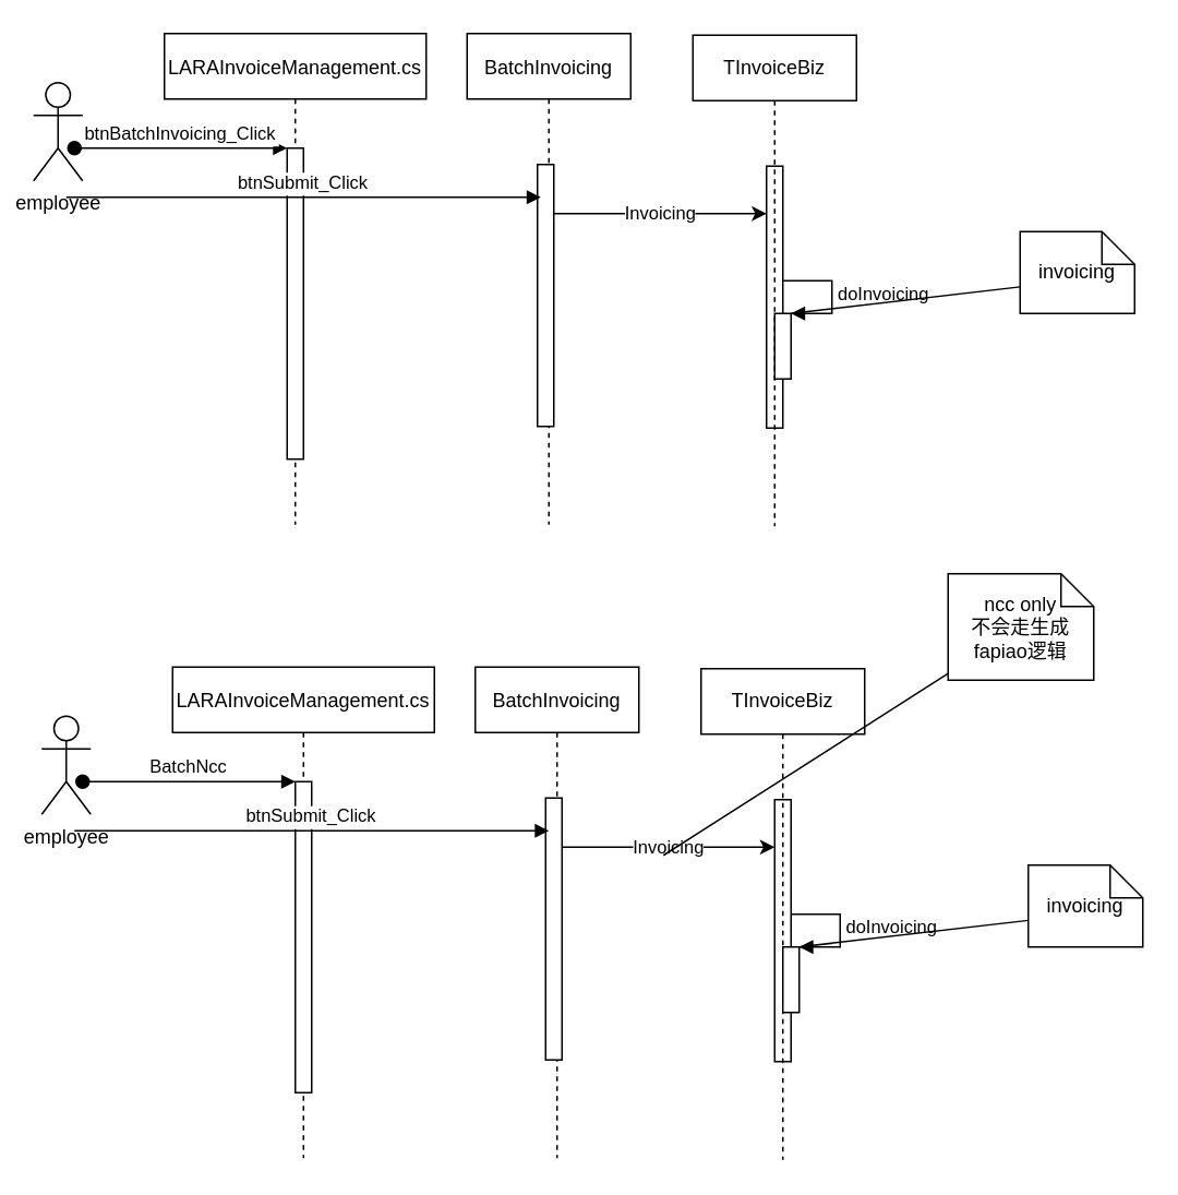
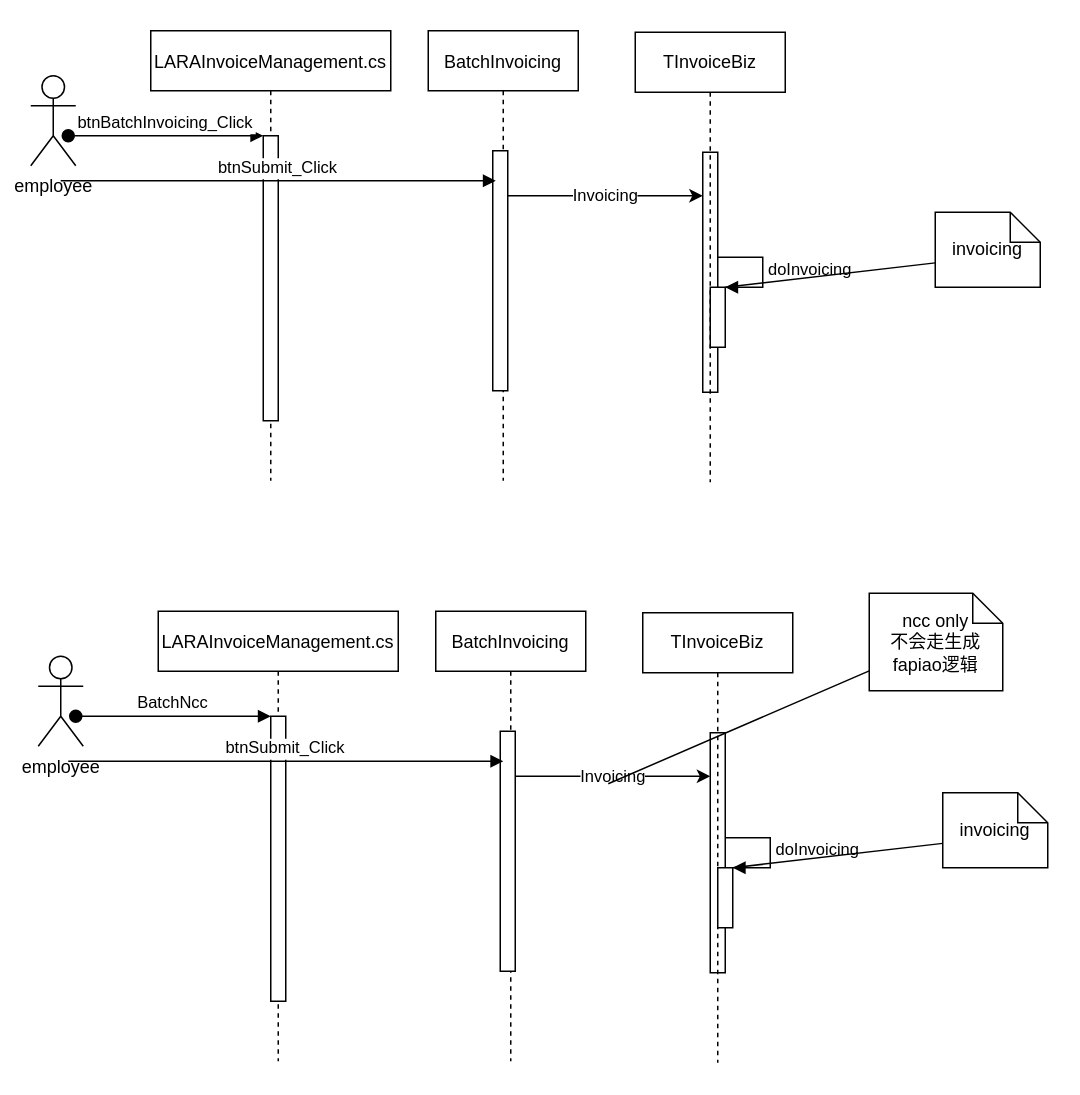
  <mxCell id="0" />
  <mxCell id="1" parent="0" />
  <mxCell id="2" value="LARAInvoiceManagement.cs" style="shape=umlLifeline;perimeter=lifelinePerimeter;container=1;collapsible=0;recursiveResize=0;rounded=0;shadow=0;strokeWidth=1;" parent="1" vertex="1"><mxGeometry x="100" y="20" width="160" height="300" as="geometry" /></mxCell>
  <mxCell id="3" value="" style="points=[];perimeter=orthogonalPerimeter;rounded=0;shadow=0;strokeWidth=1;" parent="2" vertex="1"><mxGeometry x="75" y="70" width="10" height="190" as="geometry" /></mxCell>
  <mxCell id="4" value="btnBatchInvoicing_Click" style="verticalAlign=bottom;startArrow=oval;endArrow=block;startSize=8;shadow=0;strokeWidth=1;" parent="2" target="3" edge="1"><mxGeometry relative="1" as="geometry"><mxPoint x="-55" y="70" as="sourcePoint" /></mxGeometry></mxCell>
  <mxCell id="5" value="BatchInvoicing" style="shape=umlLifeline;perimeter=lifelinePerimeter;container=1;collapsible=0;recursiveResize=0;rounded=0;shadow=0;strokeWidth=1;" parent="1" vertex="1"><mxGeometry x="285" y="20" width="100" height="300" as="geometry" /></mxCell>
  <mxCell id="6" value="" style="points=[];perimeter=orthogonalPerimeter;rounded=0;shadow=0;strokeWidth=1;" parent="5" vertex="1"><mxGeometry x="43" y="80" width="10" height="160" as="geometry" /></mxCell>
  <mxCell id="7" value="btnSubmit_Click" style="verticalAlign=bottom;endArrow=block;shadow=0;strokeWidth=1;" parent="1" edge="1"><mxGeometry relative="1" as="geometry"><mxPoint x="40" y="120" as="sourcePoint" /><mxPoint x="330" y="120" as="targetPoint" /><Array as="points" /></mxGeometry></mxCell>
  <mxCell id="8" value="employee" style="shape=umlActor;verticalLabelPosition=bottom;verticalAlign=top;html=1;" vertex="1" parent="1"><mxGeometry x="20" y="50" width="30" height="60" as="geometry" /></mxCell>
  <mxCell id="9" value="" style="points=[];perimeter=orthogonalPerimeter;rounded=0;shadow=0;strokeWidth=1;" vertex="1" parent="1"><mxGeometry x="468" y="101" width="10" height="160" as="geometry" /></mxCell>
  <mxCell id="10" value="Invoicing" style="edgeStyle=orthogonalEdgeStyle;rounded=0;orthogonalLoop=1;jettySize=auto;html=1;" edge="1" parent="1" source="6" target="9"><mxGeometry relative="1" as="geometry"><Array as="points"><mxPoint x="460" y="130" /><mxPoint x="460" y="130" /></Array></mxGeometry></mxCell>
  <mxCell id="11" value="TInvoiceBiz" style="shape=umlLifeline;perimeter=lifelinePerimeter;whiteSpace=wrap;html=1;container=1;collapsible=0;recursiveResize=0;outlineConnect=0;" vertex="1" parent="1"><mxGeometry x="423" y="21" width="100" height="300" as="geometry" /></mxCell>
  <mxCell id="12" value="" style="html=1;points=[];perimeter=orthogonalPerimeter;" vertex="1" parent="11"><mxGeometry x="50" y="170" width="10" height="40" as="geometry" /></mxCell>
  <mxCell id="13" value="doInvoicing" style="edgeStyle=orthogonalEdgeStyle;html=1;align=left;spacingLeft=2;endArrow=block;rounded=0;entryX=1;entryY=0;" edge="1" target="12" parent="11"><mxGeometry relative="1" as="geometry"><mxPoint x="55" y="150" as="sourcePoint" /><Array as="points"><mxPoint x="85" y="150" /></Array></mxGeometry></mxCell>
  <mxCell id="14" value="invoicing" style="shape=note;size=20;whiteSpace=wrap;html=1;" vertex="1" parent="1"><mxGeometry x="623" y="141" width="70" height="50" as="geometry" /></mxCell>
  <mxCell id="15" value="" style="endArrow=none;html=1;rounded=0;" edge="1" parent="1" source="12" target="14"><mxGeometry relative="1" as="geometry"><mxPoint x="213" y="231" as="sourcePoint" /><mxPoint x="373" y="231" as="targetPoint" /></mxGeometry></mxCell>
  <mxCell id="16" value="LARAInvoiceManagement.cs" style="shape=umlLifeline;perimeter=lifelinePerimeter;container=1;collapsible=0;recursiveResize=0;rounded=0;shadow=0;strokeWidth=1;" vertex="1" parent="1"><mxGeometry x="105" y="407" width="160" height="300" as="geometry" /></mxCell>
  <mxCell id="17" value="" style="points=[];perimeter=orthogonalPerimeter;rounded=0;shadow=0;strokeWidth=1;" vertex="1" parent="16"><mxGeometry x="75" y="70" width="10" height="190" as="geometry" /></mxCell>
  <mxCell id="18" value="BatchNcc" style="verticalAlign=bottom;startArrow=oval;endArrow=block;startSize=8;shadow=0;strokeWidth=1;" edge="1" parent="16" target="17"><mxGeometry relative="1" as="geometry"><mxPoint x="-55" y="70" as="sourcePoint" /></mxGeometry></mxCell>
  <mxCell id="19" value="BatchInvoicing" style="shape=umlLifeline;perimeter=lifelinePerimeter;container=1;collapsible=0;recursiveResize=0;rounded=0;shadow=0;strokeWidth=1;" vertex="1" parent="1"><mxGeometry x="290" y="407" width="100" height="300" as="geometry" /></mxCell>
  <mxCell id="20" value="" style="points=[];perimeter=orthogonalPerimeter;rounded=0;shadow=0;strokeWidth=1;" vertex="1" parent="19"><mxGeometry x="43" y="80" width="10" height="160" as="geometry" /></mxCell>
  <mxCell id="21" value="btnSubmit_Click" style="verticalAlign=bottom;endArrow=block;shadow=0;strokeWidth=1;" edge="1" parent="1"><mxGeometry relative="1" as="geometry"><mxPoint x="45" y="507" as="sourcePoint" /><mxPoint x="335" y="507" as="targetPoint" /><Array as="points" /></mxGeometry></mxCell>
  <mxCell id="22" value="employee" style="shape=umlActor;verticalLabelPosition=bottom;verticalAlign=top;html=1;" vertex="1" parent="1"><mxGeometry x="25" y="437" width="30" height="60" as="geometry" /></mxCell>
  <mxCell id="23" value="" style="points=[];perimeter=orthogonalPerimeter;rounded=0;shadow=0;strokeWidth=1;" vertex="1" parent="1"><mxGeometry x="473" y="488" width="10" height="160" as="geometry" /></mxCell>
  <mxCell id="24" value="Invoicing" style="edgeStyle=orthogonalEdgeStyle;rounded=0;orthogonalLoop=1;jettySize=auto;html=1;" edge="1" parent="1" source="20" target="23"><mxGeometry relative="1" as="geometry"><Array as="points"><mxPoint x="465" y="517" /><mxPoint x="465" y="517" /></Array></mxGeometry></mxCell>
  <mxCell id="25" value="TInvoiceBiz" style="shape=umlLifeline;perimeter=lifelinePerimeter;whiteSpace=wrap;html=1;container=1;collapsible=0;recursiveResize=0;outlineConnect=0;" vertex="1" parent="1"><mxGeometry x="428" y="408" width="100" height="300" as="geometry" /></mxCell>
  <mxCell id="26" value="" style="html=1;points=[];perimeter=orthogonalPerimeter;" vertex="1" parent="25"><mxGeometry x="50" y="170" width="10" height="40" as="geometry" /></mxCell>
  <mxCell id="27" value="doInvoicing" style="edgeStyle=orthogonalEdgeStyle;html=1;align=left;spacingLeft=2;endArrow=block;rounded=0;entryX=1;entryY=0;" edge="1" parent="25" target="26"><mxGeometry relative="1" as="geometry"><mxPoint x="55" y="150" as="sourcePoint" /><Array as="points"><mxPoint x="85" y="150" /></Array></mxGeometry></mxCell>
  <mxCell id="28" value="invoicing" style="shape=note;size=20;whiteSpace=wrap;html=1;" vertex="1" parent="1"><mxGeometry x="628" y="528" width="70" height="50" as="geometry" /></mxCell>
  <mxCell id="29" value="" style="endArrow=none;html=1;rounded=0;" edge="1" parent="1" source="26" target="28"><mxGeometry relative="1" as="geometry"><mxPoint x="218" y="618" as="sourcePoint" /><mxPoint x="378" y="618" as="targetPoint" /></mxGeometry></mxCell>
- <mxCell id="30" value="ncc only&lt;br&gt;不会走生成fapiao逻辑" style="shape=note;size=20;whiteSpace=wrap;html=1;" vertex="1" parent="1"><mxGeometry x="579" y="350" width="89" height="65" as="geometry" /></mxCell>
+ <mxCell id="30" value="ncc only&lt;br&gt;不会走生成fapiao逻辑" style="shape=note;size=20;whiteSpace=wrap;html=1;" vertex="1" parent="1"><mxGeometry x="579" y="395" width="89" height="65" as="geometry" /></mxCell>
  <mxCell id="31" value="" style="endArrow=none;html=1;rounded=0;" edge="1" parent="1" target="30"><mxGeometry relative="1" as="geometry"><mxPoint x="405" y="522" as="sourcePoint" /><mxPoint x="451" y="429" as="targetPoint" /></mxGeometry></mxCell>
